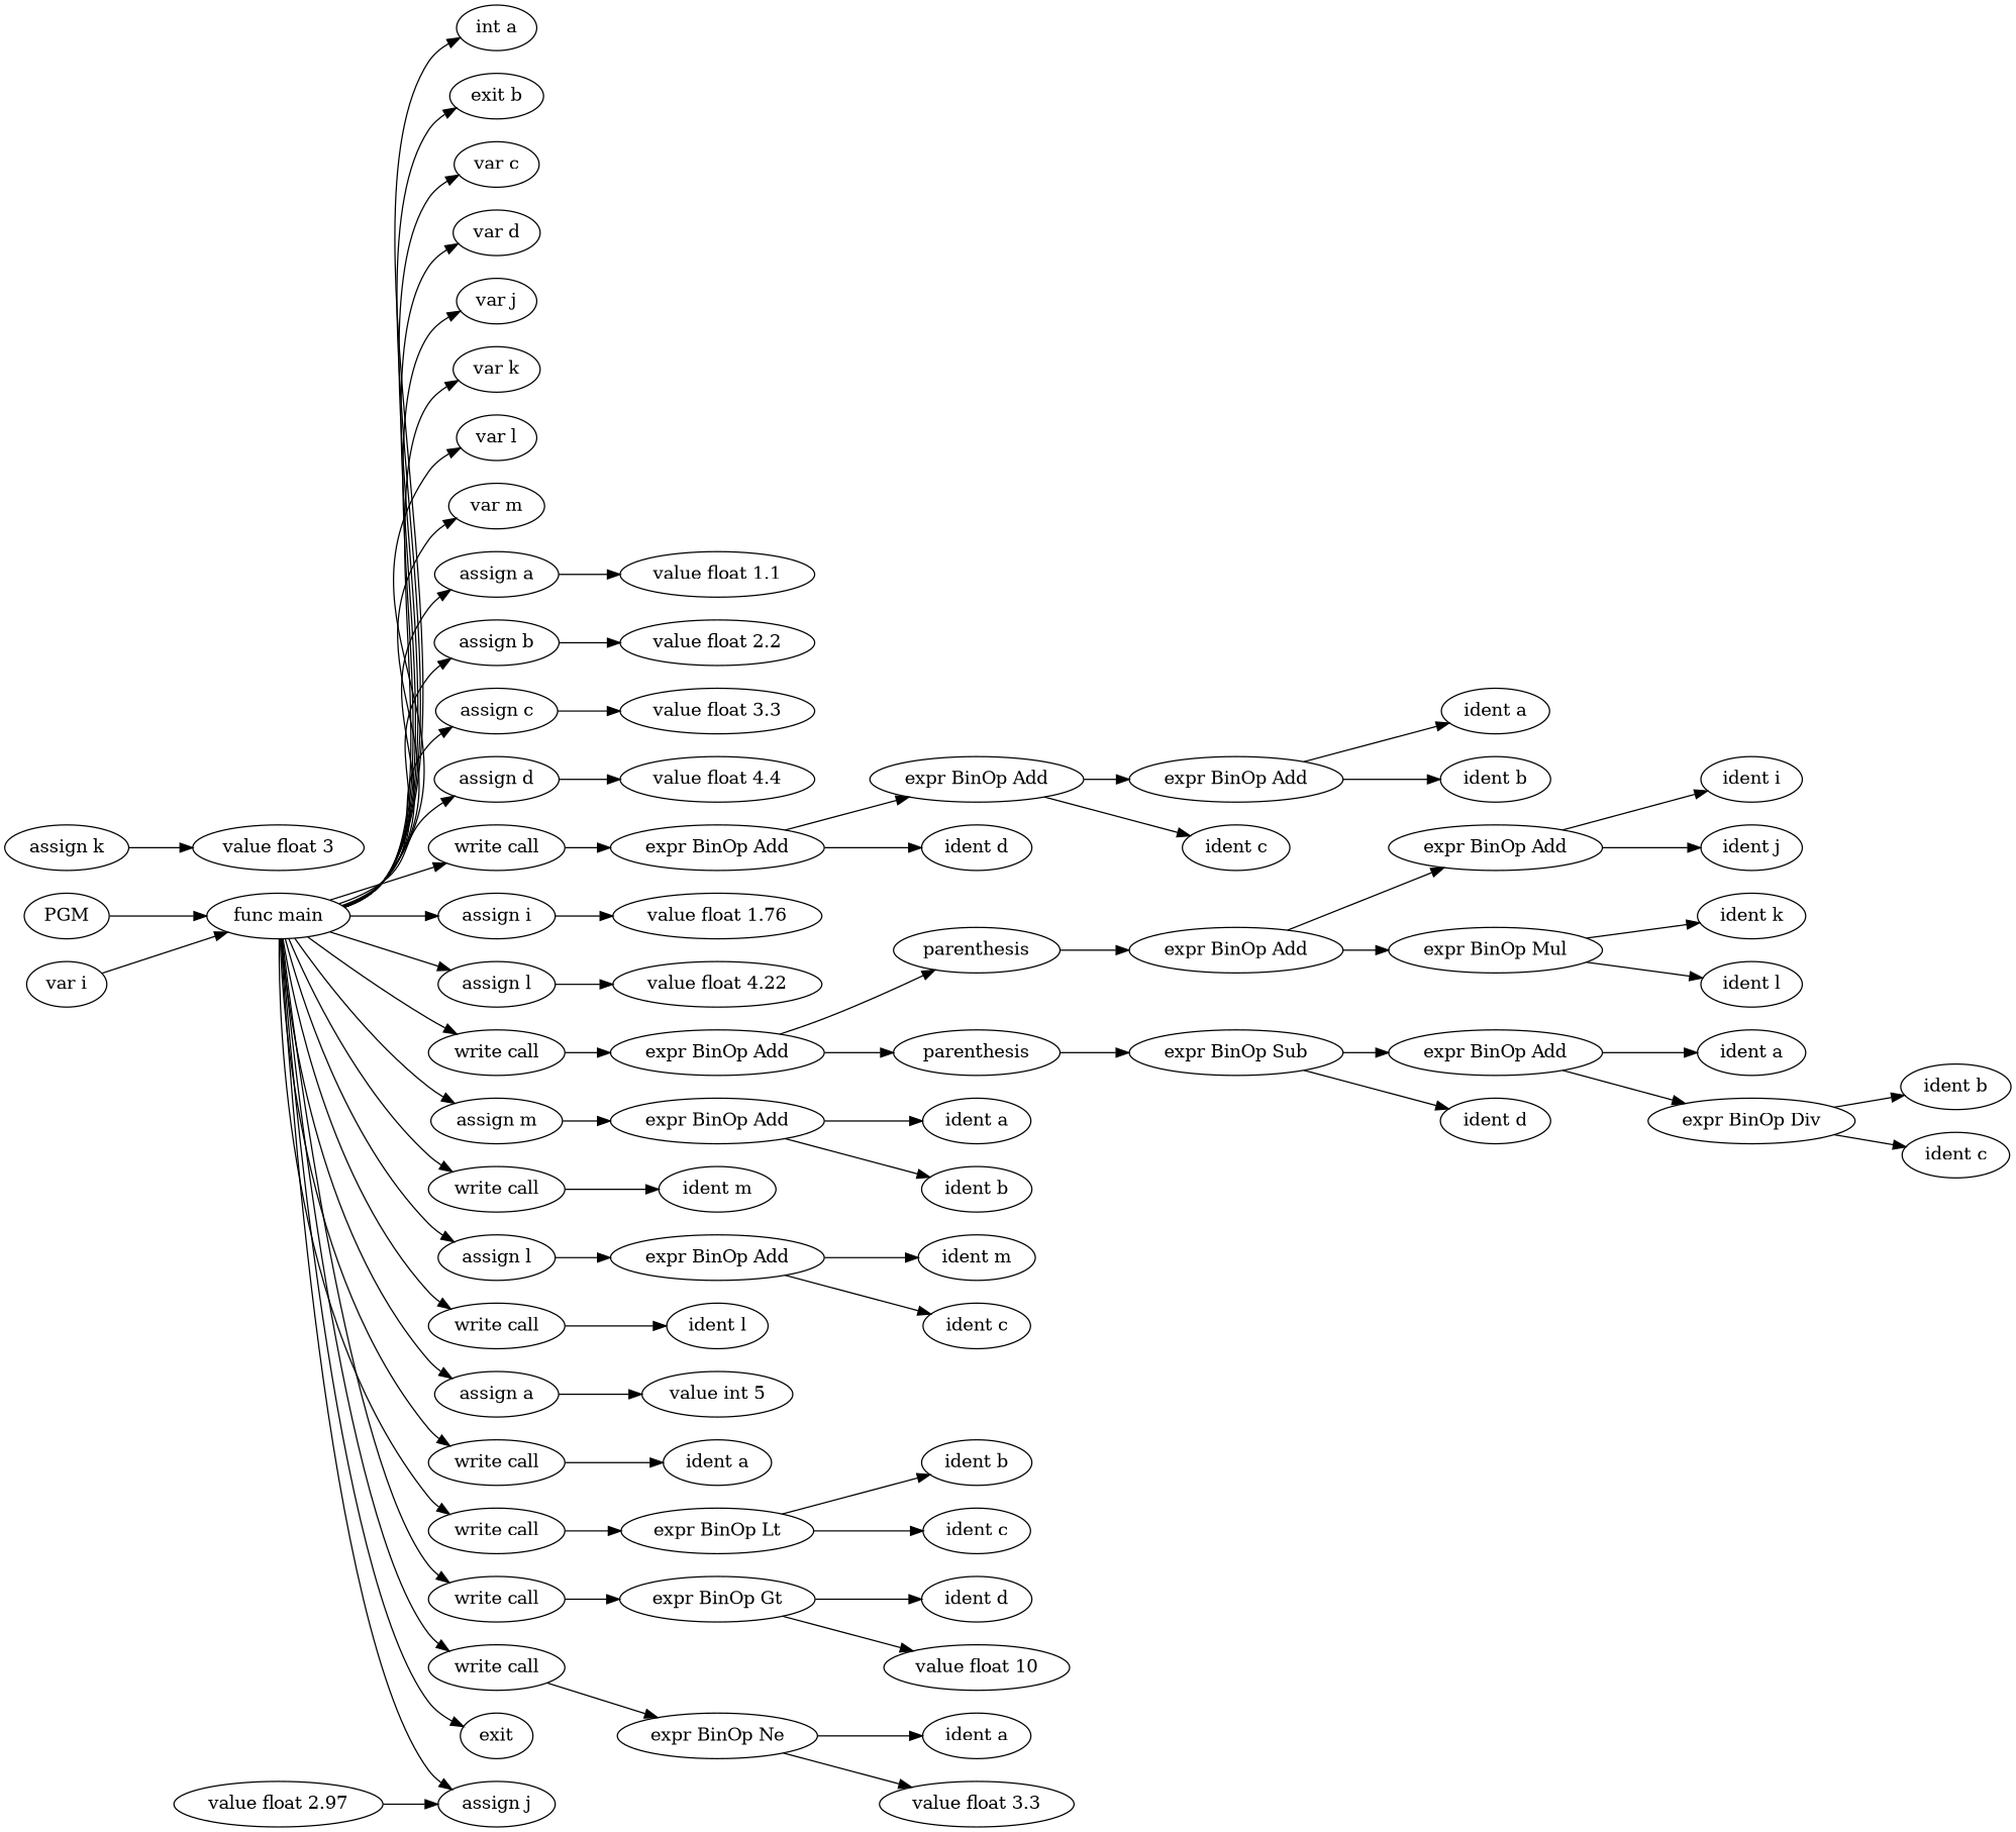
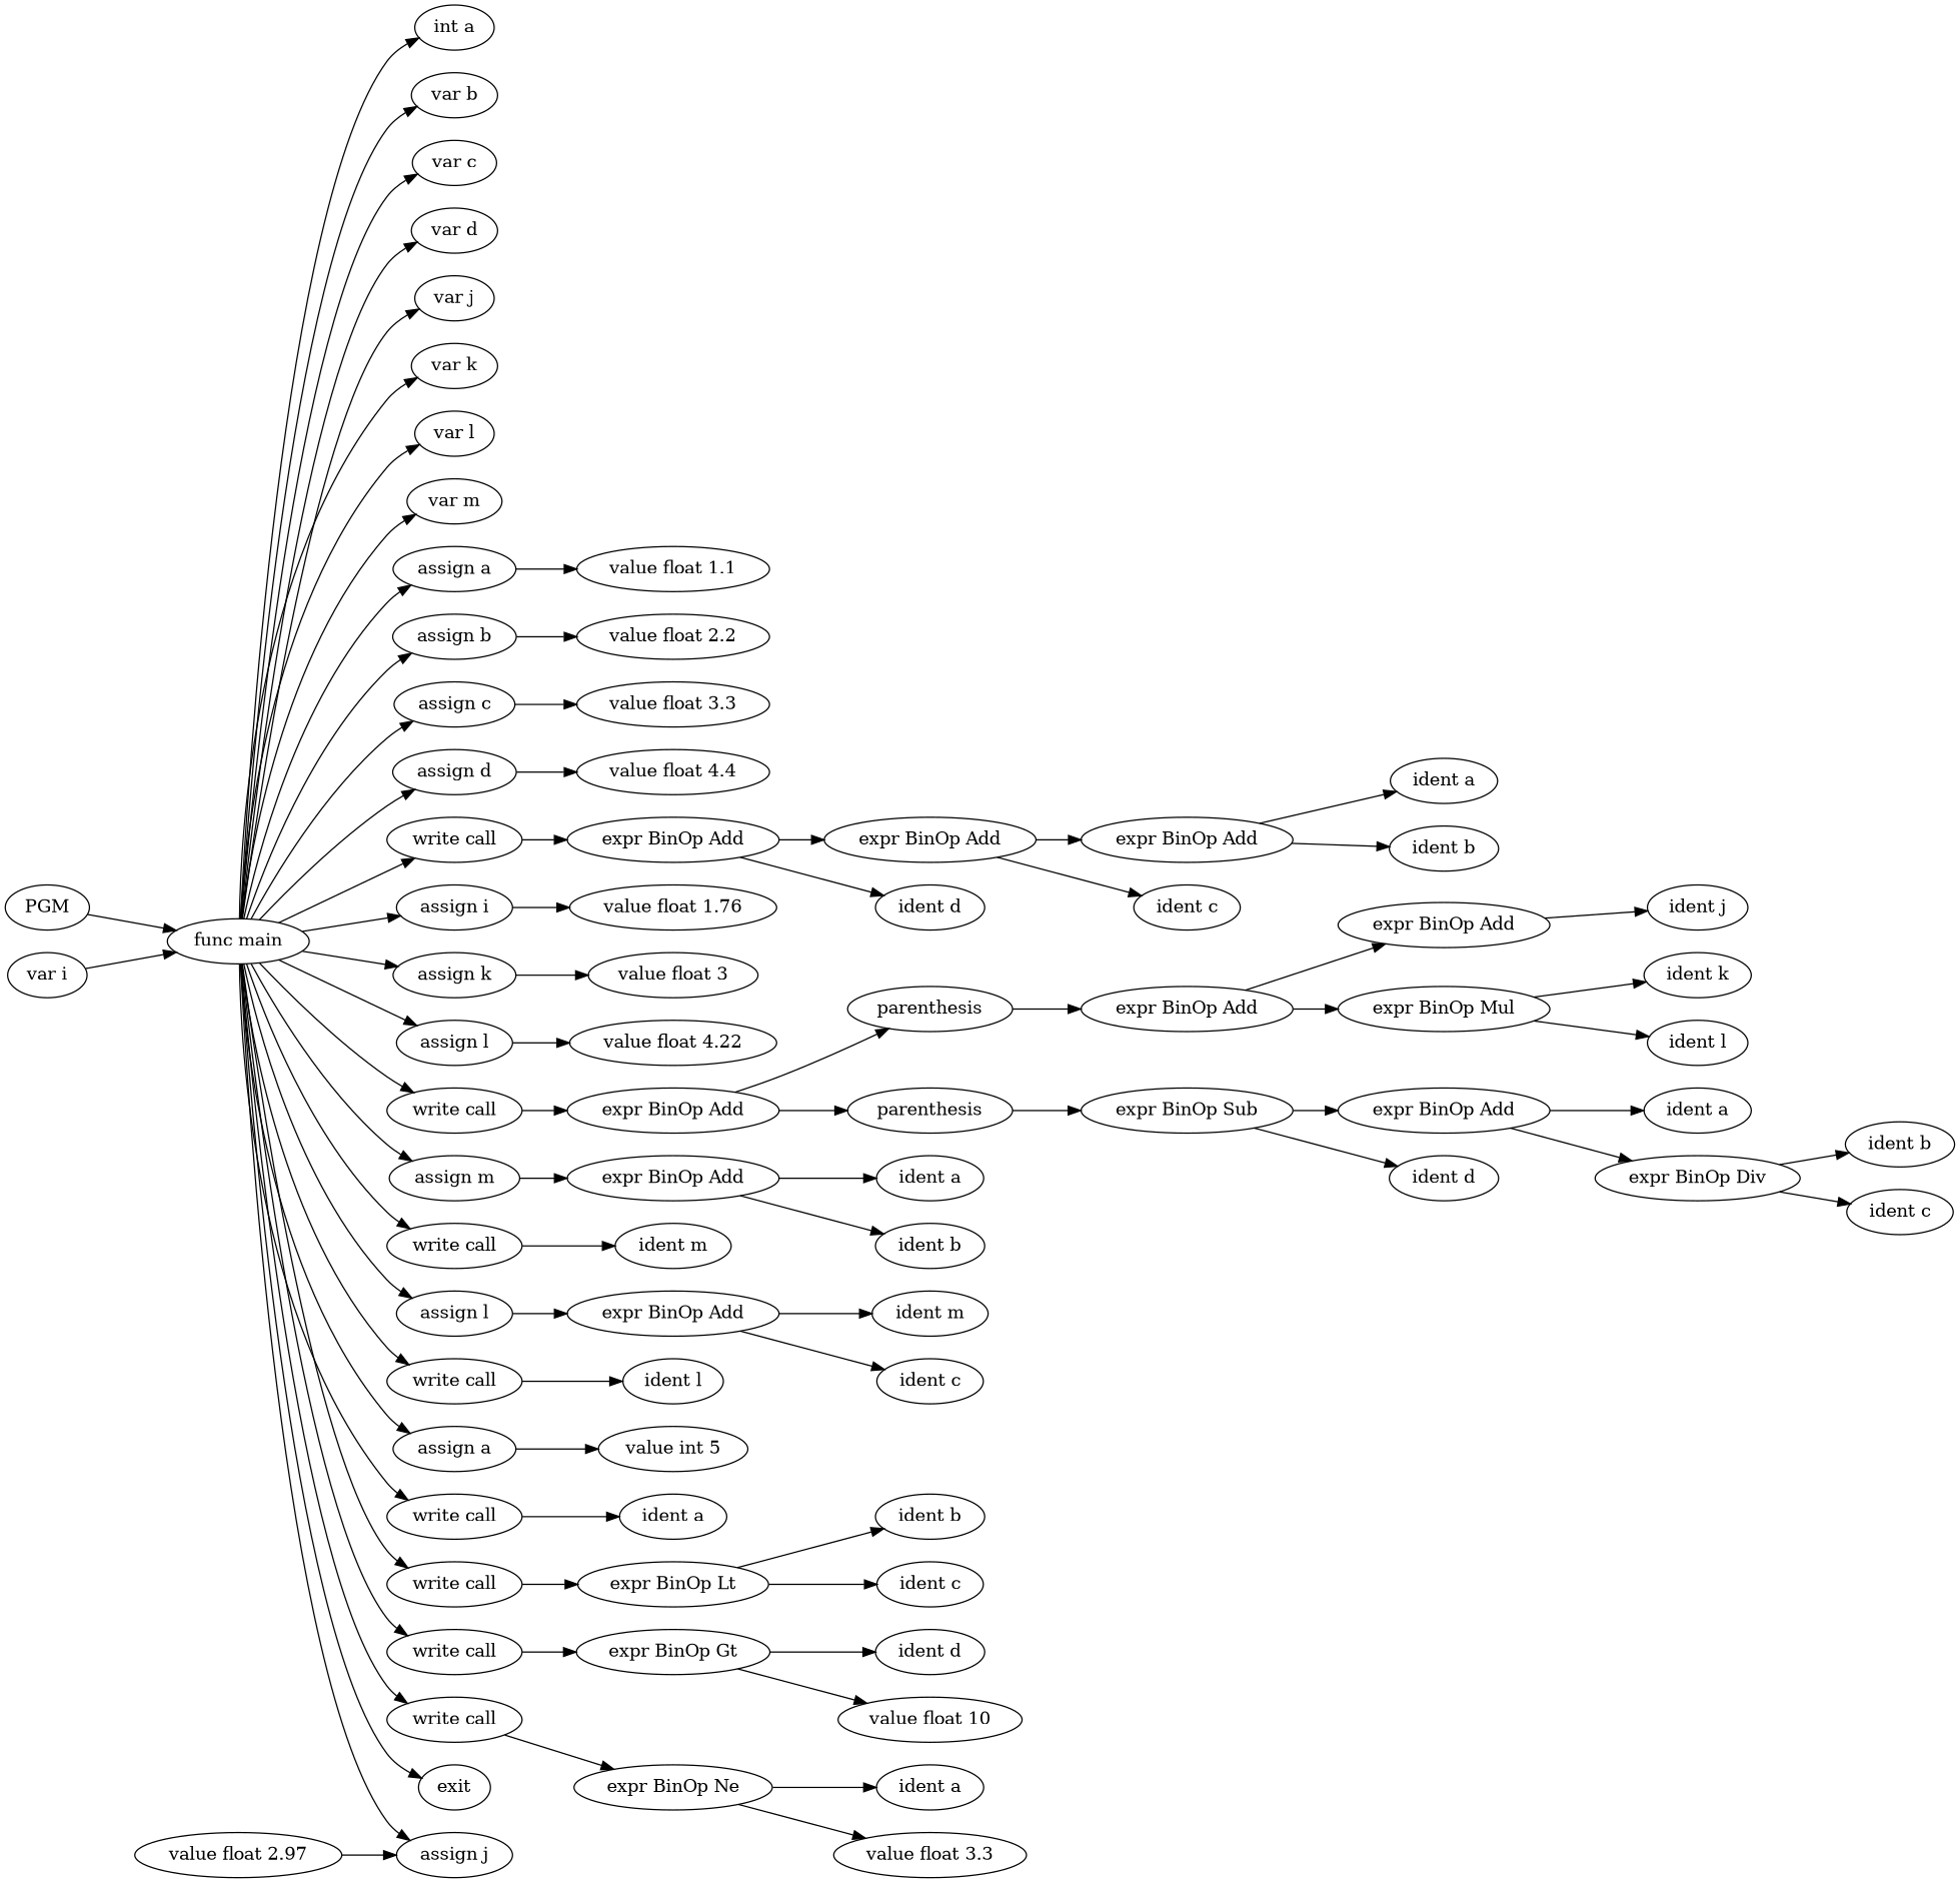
  digraph {
    rankdir=LR
    node [shape=ellipse]
    n1 [label=PGM]
    n2 [label="func main"]
    n3 [label="int a"]
-   n4 [label="exit b"]
+   n4 [label="var b"]
    n5 [label="var c"]
    n6 [label="var d"]
    n7 [label="var j"]
    n8 [label="var k"]
    n9 [label="var l"]
    n10 [label="var m"]
    n11 [label="assign a"]
    n12 [label="assign b"]
    n13 [label="assign c"]
    n14 [label="assign d"]
    n15 [label="write call"]
    n16 [label="assign i"]
    n17 [label="assign j"]
    n18 [label="assign k"]
    n19 [label="assign l"]
    n20 [label="write call"]
    n21 [label="assign m"]
    n22 [label="write call"]
    n23 [label="assign l"]
    n24 [label="write call"]
    n25 [label="assign a"]
    n26 [label="write call"]
    n27 [label="write call"]
    n28 [label="write call"]
    n29 [label="write call"]
    n30 [label=exit]
    n31 [label="var i"]
    n32 [label="value float 1.1"]
    n33 [label="value float 2.2"]
    n34 [label="value float 3.3"]
    n35 [label="value float 4.4"]
    n36 [label="expr BinOp Add"]
    n37 [label="value float 1.76"]
    n38 [label="value float 3"]
    n39 [label="value float 4.22"]
    n40 [label="expr BinOp Add"]
    n41 [label="expr BinOp Add"]
    n42 [label="ident m"]
    n43 [label="expr BinOp Add"]
    n44 [label="ident l"]
    n45 [label="value int 5"]
    n46 [label="ident a"]
    n47 [label="expr BinOp Lt"]
    n48 [label="expr BinOp Gt"]
    n49 [label="expr BinOp Ne"]
    n50 [label="expr BinOp Add"]
    n51 [label="ident d"]
    n52 [label="expr BinOp Add"]
    n53 [label="ident c"]
    n54 [label="ident a"]
    n55 [label="ident b"]
    n56 [label="value float 2.97"]
    n57 [label=parenthesis]
    n58 [label=parenthesis]
    n59 [label="expr BinOp Add"]
    n60 [label="expr BinOp Sub"]
    n61 [label="expr BinOp Add"]
    n62 [label="expr BinOp Mul"]
-   n63 [label="ident i"]
    n64 [label="ident j"]
    n65 [label="ident k"]
    n66 [label="ident l"]
    n67 [label="expr BinOp Add"]
    n68 [label="ident d"]
    n69 [label="ident a"]
    n70 [label="expr BinOp Div"]
    n71 [label="ident b"]
    n72 [label="ident c"]
    n73 [label="ident a"]
    n74 [label="ident b"]
    n75 [label="ident m"]
    n76 [label="ident c"]
    n77 [label="ident b"]
    n78 [label="ident c"]
    n79 [label="ident d"]
    n80 [label="value float 10"]
    n81 [label="ident a"]
    n82 [label="value float 3.3"]
    n1 -> n2
    n2 -> n3
    n2 -> n4
    n2 -> n5
    n2 -> n6
    n2 -> n7
    n2 -> n8
    n2 -> n9
    n2 -> n10
    n2 -> n11
    n2 -> n12
    n2 -> n13
    n2 -> n14
    n2 -> n15
    n2 -> n16
    n2 -> n17
+   n2 -> n18
    n2 -> n19
    n2 -> n20
    n2 -> n21
    n2 -> n22
    n2 -> n23
    n2 -> n24
    n2 -> n25
    n2 -> n26
    n2 -> n27
    n2 -> n28
    n2 -> n29
    n2 -> n30
    n11 -> n32
    n12 -> n33
    n13 -> n34
    n14 -> n35
    n15 -> n36
    n16 -> n37
    n18 -> n38
    n19 -> n39
    n20 -> n40
    n21 -> n41
    n22 -> n42
    n23 -> n43
    n24 -> n44
    n25 -> n45
    n26 -> n46
    n27 -> n47
    n28 -> n48
    n29 -> n49
    n31 -> n2
    n36 -> n50
    n36 -> n51
    n40 -> n57
    n40 -> n58
    n41 -> n73
    n41 -> n74
    n43 -> n75
    n43 -> n76
    n47 -> n77
    n47 -> n78
    n48 -> n79
    n48 -> n80
    n49 -> n81
    n49 -> n82
    n50 -> n52
    n50 -> n53
    n52 -> n54
    n52 -> n55
    n56 -> n17
    n57 -> n59
    n58 -> n60
    n59 -> n61
    n59 -> n62
    n60 -> n67
    n60 -> n68
-   n61 -> n63
    n61 -> n64
    n62 -> n65
    n62 -> n66
    n67 -> n69
    n67 -> n70
    n70 -> n71
    n70 -> n72
  }
